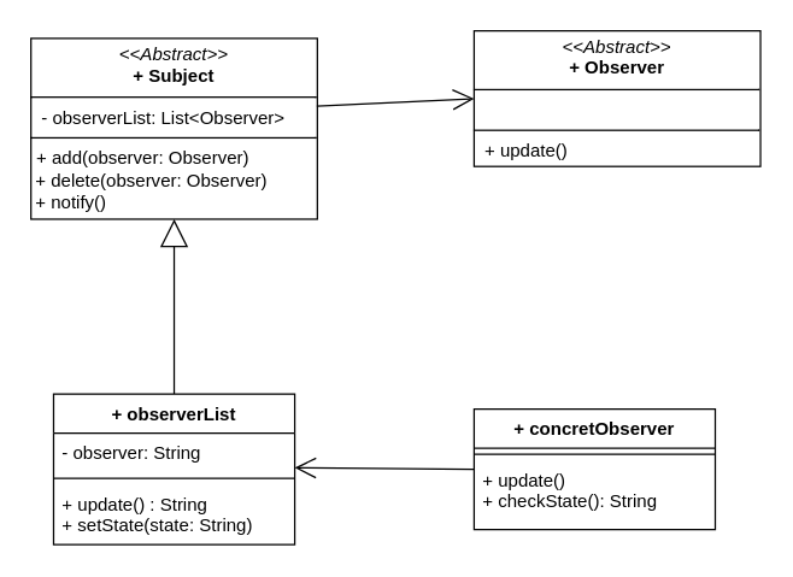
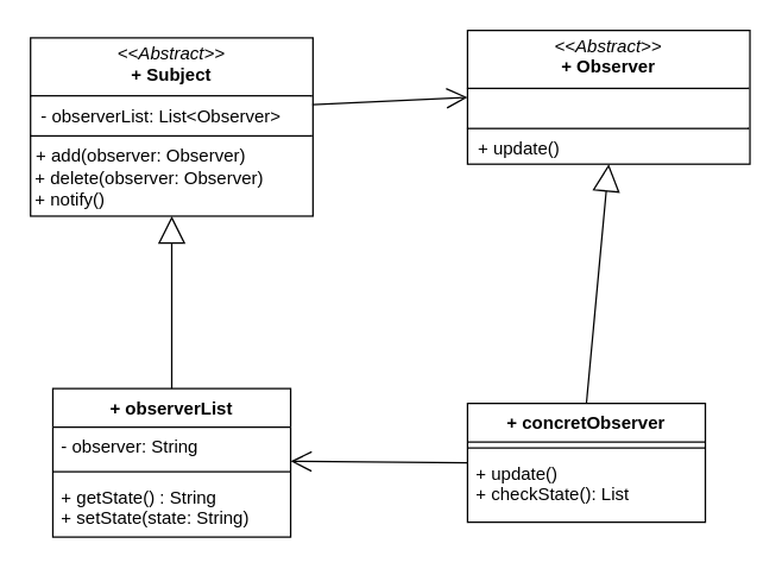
  <mxCell id="0" />
  <mxCell id="1" parent="0" />
  <mxCell id="2" value="+ concretObserver" style="swimlane;fontStyle=1;align=center;verticalAlign=top;childLayout=stackLayout;horizontal=1;startSize=26;horizontalStack=0;resizeParent=1;resizeParentMax=0;resizeLast=0;collapsible=1;marginBottom=0;whiteSpace=wrap;html=1;" parent="1" vertex="1"><mxGeometry x="314" y="271" width="160" height="80" as="geometry" /></mxCell>
  <mxCell id="3" value="" style="line;strokeWidth=1;fillColor=none;align=left;verticalAlign=middle;spacingTop=-1;spacingLeft=3;spacingRight=3;rotatable=0;labelPosition=right;points=[];portConstraint=eastwest;strokeColor=inherit;" parent="2" vertex="1"><mxGeometry y="26" width="160" height="8" as="geometry" /></mxCell>
- <mxCell id="4" value="+ update()&lt;div&gt;+ checkState(&lt;span style=&quot;background-color: transparent; color: light-dark(rgb(0, 0, 0), rgb(255, 255, 255));&quot;&gt;): String&lt;/span&gt;&lt;/div&gt;" style="text;strokeColor=none;fillColor=none;align=left;verticalAlign=top;spacingLeft=4;spacingRight=4;overflow=hidden;rotatable=0;points=[[0,0.5],[1,0.5]];portConstraint=eastwest;whiteSpace=wrap;html=1;" parent="2" vertex="1"><mxGeometry y="34" width="160" height="46" as="geometry" /></mxCell>
+ <mxCell id="4" value="+ update()&lt;div&gt;+ checkState(&lt;span style=&quot;background-color: transparent; color: light-dark(rgb(0, 0, 0), rgb(255, 255, 255));&quot;&gt;): List&lt;/span&gt;&lt;/div&gt;" style="text;strokeColor=none;fillColor=none;align=left;verticalAlign=top;spacingLeft=4;spacingRight=4;overflow=hidden;rotatable=0;points=[[0,0.5],[1,0.5]];portConstraint=eastwest;whiteSpace=wrap;html=1;" parent="2" vertex="1"><mxGeometry y="34" width="160" height="46" as="geometry" /></mxCell>
  <mxCell id="5" value="+ observerList" style="swimlane;fontStyle=1;align=center;verticalAlign=top;childLayout=stackLayout;horizontal=1;startSize=26;horizontalStack=0;resizeParent=1;resizeParentMax=0;resizeLast=0;collapsible=1;marginBottom=0;whiteSpace=wrap;html=1;" parent="1" vertex="1"><mxGeometry x="35" y="261" width="160" height="100" as="geometry" /></mxCell>
  <mxCell id="6" value="- observer: String" style="text;strokeColor=none;fillColor=none;align=left;verticalAlign=top;spacingLeft=4;spacingRight=4;overflow=hidden;rotatable=0;points=[[0,0.5],[1,0.5]];portConstraint=eastwest;whiteSpace=wrap;html=1;" parent="5" vertex="1"><mxGeometry y="26" width="160" height="26" as="geometry" /></mxCell>
  <mxCell id="7" value="" style="line;strokeWidth=1;fillColor=none;align=left;verticalAlign=middle;spacingTop=-1;spacingLeft=3;spacingRight=3;rotatable=0;labelPosition=right;points=[];portConstraint=eastwest;strokeColor=inherit;" parent="5" vertex="1"><mxGeometry y="52" width="160" height="8" as="geometry" /></mxCell>
- <mxCell id="8" value="+ update() : String&lt;div&gt;+ setState(state: String)&lt;/div&gt;" style="text;strokeColor=none;fillColor=none;align=left;verticalAlign=top;spacingLeft=4;spacingRight=4;overflow=hidden;rotatable=0;points=[[0,0.5],[1,0.5]];portConstraint=eastwest;whiteSpace=wrap;html=1;" parent="5" vertex="1"><mxGeometry y="60" width="160" height="40" as="geometry" /></mxCell>
+ <mxCell id="8" value="+ getState() : String&lt;div&gt;+ setState(state: String)&lt;/div&gt;" style="text;strokeColor=none;fillColor=none;align=left;verticalAlign=top;spacingLeft=4;spacingRight=4;overflow=hidden;rotatable=0;points=[[0,0.5],[1,0.5]];portConstraint=eastwest;whiteSpace=wrap;html=1;" parent="5" vertex="1"><mxGeometry y="60" width="160" height="40" as="geometry" /></mxCell>
  <mxCell id="9" value="" style="endArrow=block;endSize=16;endFill=0;html=1;rounded=0;entryX=0.5;entryY=1;entryDx=0;entryDy=0;exitX=0.5;exitY=0;exitDx=0;exitDy=0;" parent="1" source="5" target="11" edge="1"><mxGeometry width="160" relative="1" as="geometry"><mxPoint x="115" y="345" as="sourcePoint" /><mxPoint x="115" y="165" as="targetPoint" /></mxGeometry></mxCell>
+ <mxCell id="10" value="" style="endArrow=block;endSize=16;endFill=0;html=1;rounded=0;entryX=0.5;entryY=1;entryDx=0;entryDy=0;exitX=0.5;exitY=0;exitDx=0;exitDy=0;" parent="1" source="2" target="12" edge="1"><mxGeometry width="160" relative="1" as="geometry"><mxPoint x="374.77" y="365" as="sourcePoint" /><mxPoint x="375" y="265" as="targetPoint" /></mxGeometry></mxCell>
  <mxCell id="11" value="&lt;p style=&quot;margin:0px;margin-top:4px;text-align:center;&quot;&gt;&lt;i&gt;&amp;lt;&amp;lt;Abstract&amp;gt;&amp;gt;&lt;/i&gt;&lt;br&gt;&lt;b&gt;+ Subject&lt;/b&gt;&lt;/p&gt;&lt;hr size=&quot;1&quot; style=&quot;border-style:solid;&quot;&gt;&lt;p style=&quot;margin:0px;margin-left:4px;&quot;&gt;&amp;nbsp;- observerList: List&amp;lt;Observer&amp;gt;&lt;/p&gt;&lt;hr size=&quot;1&quot; style=&quot;border-style:solid;&quot;&gt;&lt;p style=&quot;margin:0px;margin-left:4px;&quot;&gt;+ add(observer: Observer)&lt;/p&gt;&lt;div&gt;&amp;nbsp;+ delete(observer: Observer)&amp;nbsp;&lt;/div&gt;&lt;div&gt;&amp;nbsp;+ notify()&lt;/div&gt;" style="verticalAlign=top;align=left;overflow=fill;html=1;whiteSpace=wrap;fillColor=none;" parent="1" vertex="1"><mxGeometry x="20" y="25" width="190" height="120" as="geometry" /></mxCell>
  <mxCell id="12" value="&lt;p style=&quot;margin:0px;margin-top:4px;text-align:center;&quot;&gt;&lt;i&gt;&amp;lt;&amp;lt;Abstract&amp;gt;&amp;gt;&lt;/i&gt;&lt;br&gt;&lt;b&gt;+ Observer&lt;/b&gt;&lt;/p&gt;&lt;hr size=&quot;1&quot; style=&quot;border-style:solid;&quot;&gt;&lt;p style=&quot;margin:0px;margin-left:4px;&quot;&gt;&lt;br&gt;&lt;/p&gt;&lt;hr size=&quot;1&quot; style=&quot;border-style:solid;&quot;&gt;&lt;p style=&quot;margin:0px;margin-left:4px;&quot;&gt;&amp;nbsp;+ update()&lt;/p&gt;" style="verticalAlign=top;align=left;overflow=fill;html=1;whiteSpace=wrap;fillColor=none;" parent="1" vertex="1"><mxGeometry x="314" y="20" width="190" height="90" as="geometry" /></mxCell>
  <mxCell id="13" value="" style="endArrow=open;endFill=1;endSize=12;html=1;rounded=0;exitX=0;exitY=0.5;exitDx=0;exitDy=0;" parent="1" source="2" edge="1"><mxGeometry width="160" relative="1" as="geometry"><mxPoint x="175" y="325" as="sourcePoint" /><mxPoint x="195" y="310" as="targetPoint" /></mxGeometry></mxCell>
  <mxCell id="14" value="" style="endArrow=open;endFill=1;endSize=12;html=1;rounded=0;exitX=0.998;exitY=0.374;exitDx=0;exitDy=0;entryX=0;entryY=0.5;entryDx=0;entryDy=0;exitPerimeter=0;" parent="1" source="11" target="12" edge="1"><mxGeometry width="160" relative="1" as="geometry"><mxPoint x="295" y="266" as="sourcePoint" /><mxPoint x="195" y="265" as="targetPoint" /></mxGeometry></mxCell>
